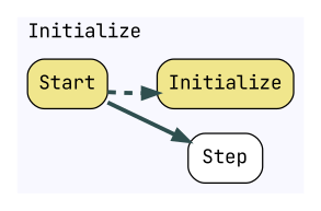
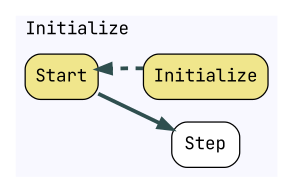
  digraph {
    compound=true
    fontname="JetBrains Mono"
    rankdir=LR
    node [fillcolor=khaki fontname="JetBrains Mono" shape=box style="filled,rounded"]
    edge [color=darkslategray fontname="JetBrains Mono" penwidth=3.0]
    n1 [fillcolor=white label=Step]
    n2 [label=Start]
    n3 [color=black label=Initialize style="rounded,filled"]
    subgraph cluster_1 {
      color=white
      fillcolor=ghostwhite
      label=Watch
      labeljust=l
      style=filled
    }
    subgraph cluster_2 {
      color=white
      fillcolor=ghostwhite
      label=Rules
      labeljust=l
      style=filled
    }
    subgraph cluster_3 {
      color=white
      fillcolor=ghostwhite
      label=Initialize
      labeljust=l
      style=filled
      n1
      n2
      n3
    }
    n2 -> n1 [style=bold]
-   n2 -> n3 [style=dashed]
+   n3 -> n2 [style=dashed]
  }
